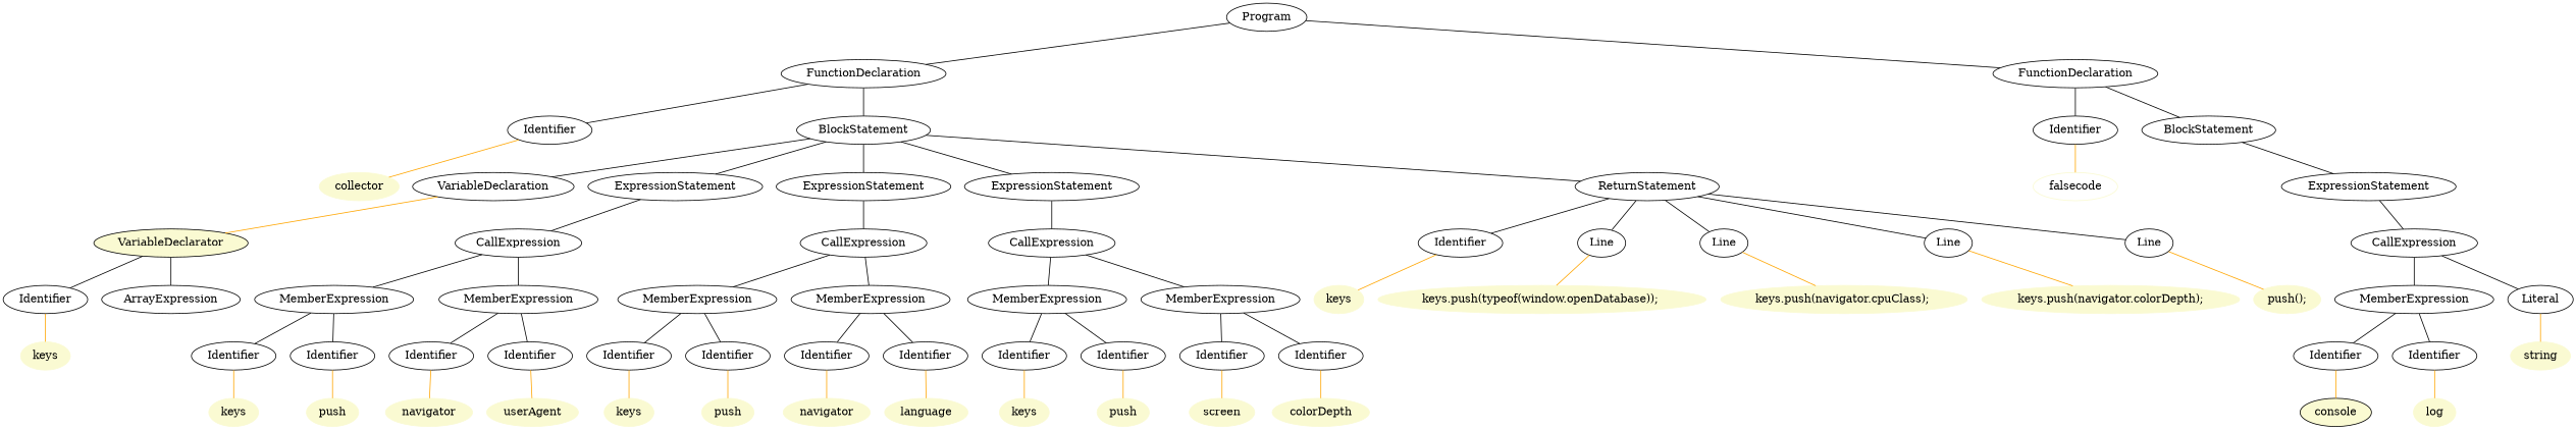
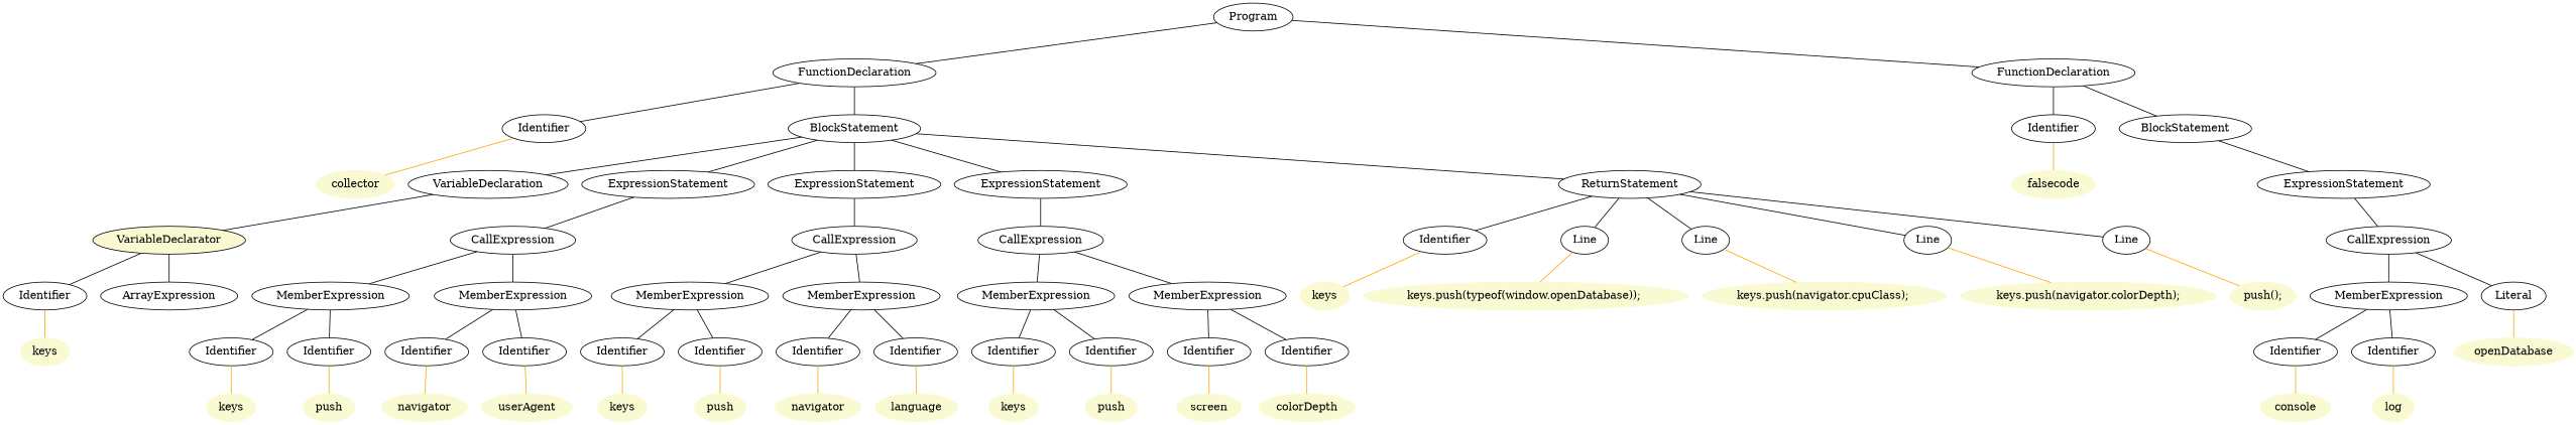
  graph {
    node [color=black fillcolor=white style=filled]
    edge [color=black style=solid]
    n1 [label=Program]
    n2 [label=FunctionDeclaration]
    n3 [label=FunctionDeclaration]
    n4 [label=Identifier]
    n5 [label=BlockStatement]
    n6 [label=Identifier]
    n7 [label=BlockStatement]
    n8 [color=lightgoldenrodyellow fillcolor=lightgoldenrodyellow label=collector]
    n9 [label=VariableDeclaration]
    n10 [label=ExpressionStatement]
    n11 [label=ExpressionStatement]
    n12 [label=ExpressionStatement]
    n13 [label=ReturnStatement]
    n14 [fillcolor=lightgoldenrodyellow label=VariableDeclarator]
    n15 [label=CallExpression]
    n16 [label=CallExpression]
    n17 [label=CallExpression]
    n18 [label=Identifier]
    n19 [label=Line]
    n20 [label=Line]
    n21 [label=Line]
    n22 [label=Line]
    n23 [label=Identifier]
    n24 [label=ArrayExpression]
    n25 [color=lightgoldenrodyellow fillcolor=lightgoldenrodyellow label=keys]
    n26 [label=MemberExpression]
    n27 [label=MemberExpression]
    n28 [label=Identifier]
    n29 [label=Identifier]
    n30 [label=Identifier]
    n31 [label=Identifier]
    n32 [color=lightgoldenrodyellow fillcolor=lightgoldenrodyellow label=keys]
    n33 [color=lightgoldenrodyellow fillcolor=lightgoldenrodyellow label=push]
    n34 [color=lightgoldenrodyellow fillcolor=lightgoldenrodyellow label=navigator]
    n35 [color=lightgoldenrodyellow fillcolor=lightgoldenrodyellow label=userAgent]
    n36 [label=MemberExpression]
    n37 [label=MemberExpression]
    n38 [label=Identifier]
    n39 [label=Identifier]
    n40 [label=Identifier]
    n41 [label=Identifier]
    n42 [color=lightgoldenrodyellow fillcolor=lightgoldenrodyellow label=keys]
    n43 [color=lightgoldenrodyellow fillcolor=lightgoldenrodyellow label=push]
    n44 [color=lightgoldenrodyellow fillcolor=lightgoldenrodyellow label=navigator]
    n45 [color=lightgoldenrodyellow fillcolor=lightgoldenrodyellow label=language]
    n46 [label=MemberExpression]
    n47 [label=MemberExpression]
    n48 [label=Identifier]
    n49 [label=Identifier]
    n50 [label=Identifier]
    n51 [label=Identifier]
    n52 [color=lightgoldenrodyellow fillcolor=lightgoldenrodyellow label=keys]
    n53 [color=lightgoldenrodyellow fillcolor=lightgoldenrodyellow label=push]
    n54 [color=lightgoldenrodyellow fillcolor=lightgoldenrodyellow label=screen]
    n55 [color=lightgoldenrodyellow fillcolor=lightgoldenrodyellow label=colorDepth]
    n56 [color=lightgoldenrodyellow fillcolor=lightgoldenrodyellow label=keys]
    n57 [color=lightgoldenrodyellow fillcolor=lightgoldenrodyellow label="keys.push(typeof(window.openDatabase)); "]
    n58 [color=lightgoldenrodyellow fillcolor=lightgoldenrodyellow label="keys.push(navigator.cpuClass); "]
    n59 [color=lightgoldenrodyellow fillcolor=lightgoldenrodyellow label="keys.push(navigator.colorDepth);"]
    n60 [color=lightgoldenrodyellow fillcolor=lightgoldenrodyellow label="push();"]
-   n61 [color=lightgoldenrodyellow label=falsecode]
+   n61 [color=lightgoldenrodyellow fillcolor=lightgoldenrodyellow label=falsecode]
    n62 [label=ExpressionStatement]
    n63 [label=CallExpression]
    n64 [label=MemberExpression]
    n65 [label=Literal]
    n66 [label=Identifier]
    n67 [label=Identifier]
-   n68 [color=lightgoldenrodyellow fillcolor=lightgoldenrodyellow label=string]
-   n69 [fillcolor=lightgoldenrodyellow label=console]
+   n68 [color=lightgoldenrodyellow fillcolor=lightgoldenrodyellow label=openDatabase]
+   n69 [color=lightgoldenrodyellow fillcolor=lightgoldenrodyellow label=console]
    n70 [color=lightgoldenrodyellow fillcolor=lightgoldenrodyellow label=log]
    n1 -- n2 [style=""]
    n1 -- n3
    n2 -- n4 [style=""]
    n2 -- n5
    n3 -- n6
    n3 -- n7
    n4 -- n8 [color=orange]
    n5 -- n9
    n5 -- n10
    n5 -- n11
    n5 -- n12
    n5 -- n13
    n6 -- n61 [color=orange]
    n7 -- n62
-   n9 -- n14 [color=orange]
+   n9 -- n14
    n10 -- n15
    n11 -- n16
    n12 -- n17
    n13 -- n18
    n13 -- n19
    n13 -- n20
    n13 -- n21
    n13 -- n22
    n14 -- n23
    n14 -- n24
    n15 -- n26
    n15 -- n27
    n16 -- n36
    n16 -- n37
    n17 -- n46
    n17 -- n47
    n18 -- n56 [color=orange]
    n19 -- n57 [color=orange]
    n20 -- n58 [color=orange]
    n21 -- n59 [color=orange]
    n22 -- n60 [color=orange]
    n23 -- n25 [color=orange]
    n26 -- n28
    n26 -- n29
    n27 -- n30
    n27 -- n31
    n28 -- n32 [color=orange]
    n29 -- n33 [color=orange]
    n30 -- n34 [color=orange]
    n31 -- n35 [color=orange]
    n36 -- n38
    n36 -- n39
    n37 -- n40
    n37 -- n41
    n38 -- n42 [color=orange]
    n39 -- n43 [color=orange]
    n40 -- n44 [color=orange]
    n41 -- n45 [color=orange]
    n46 -- n48
    n46 -- n49
    n47 -- n50
    n47 -- n51
    n48 -- n52 [color=orange]
    n49 -- n53 [color=orange]
    n50 -- n54 [color=orange]
    n51 -- n55 [color=orange]
    n62 -- n63
    n63 -- n64
    n63 -- n65
    n64 -- n66
    n64 -- n67
    n65 -- n68 [color=orange]
    n66 -- n69 [color=orange]
    n67 -- n70 [color=orange]
  }
